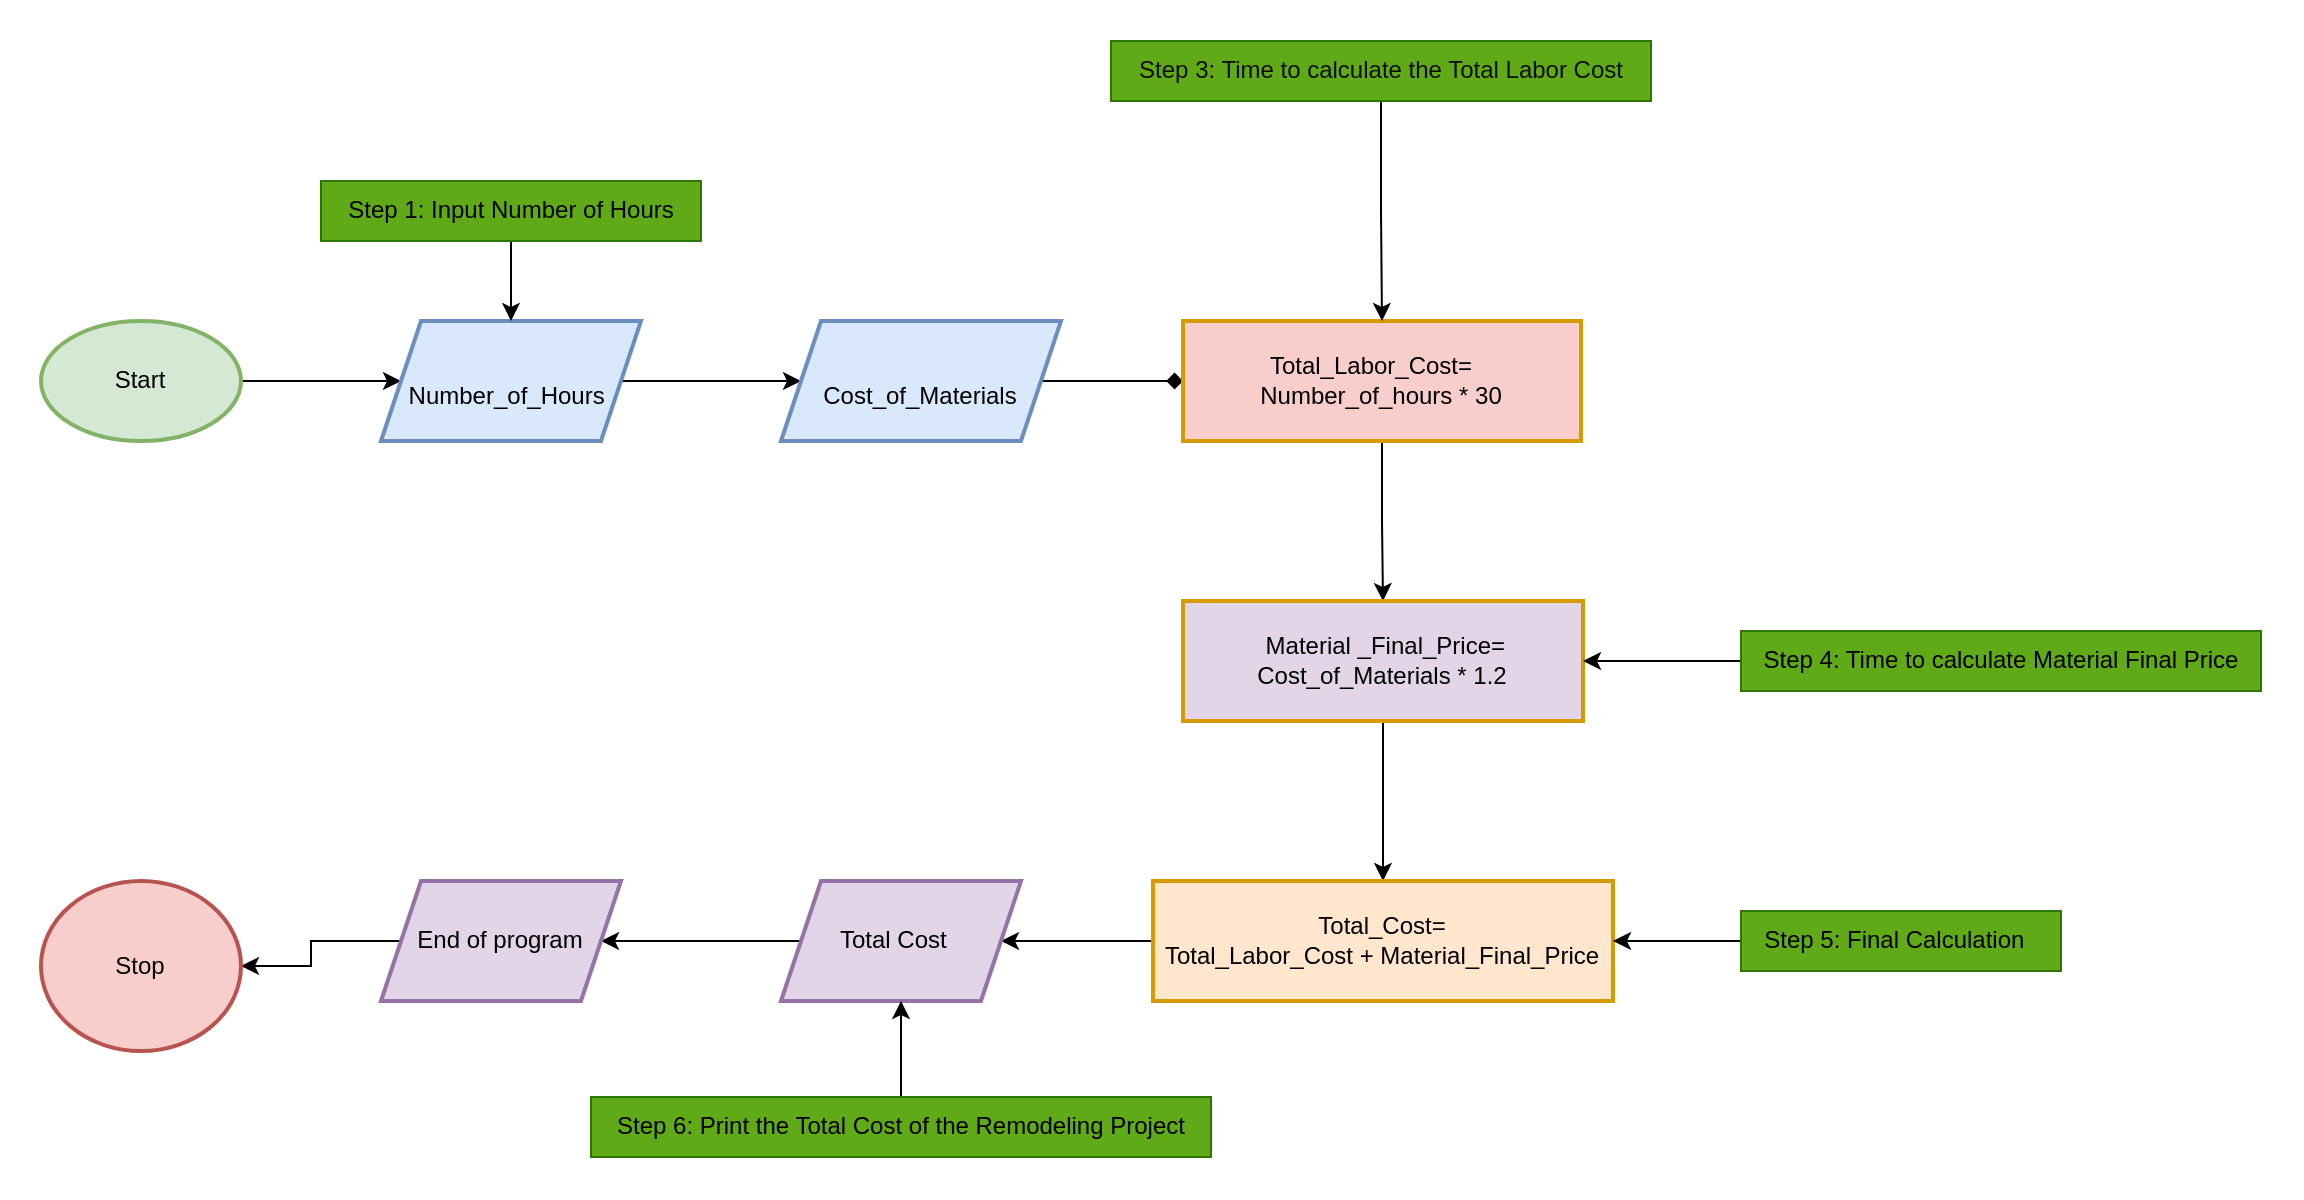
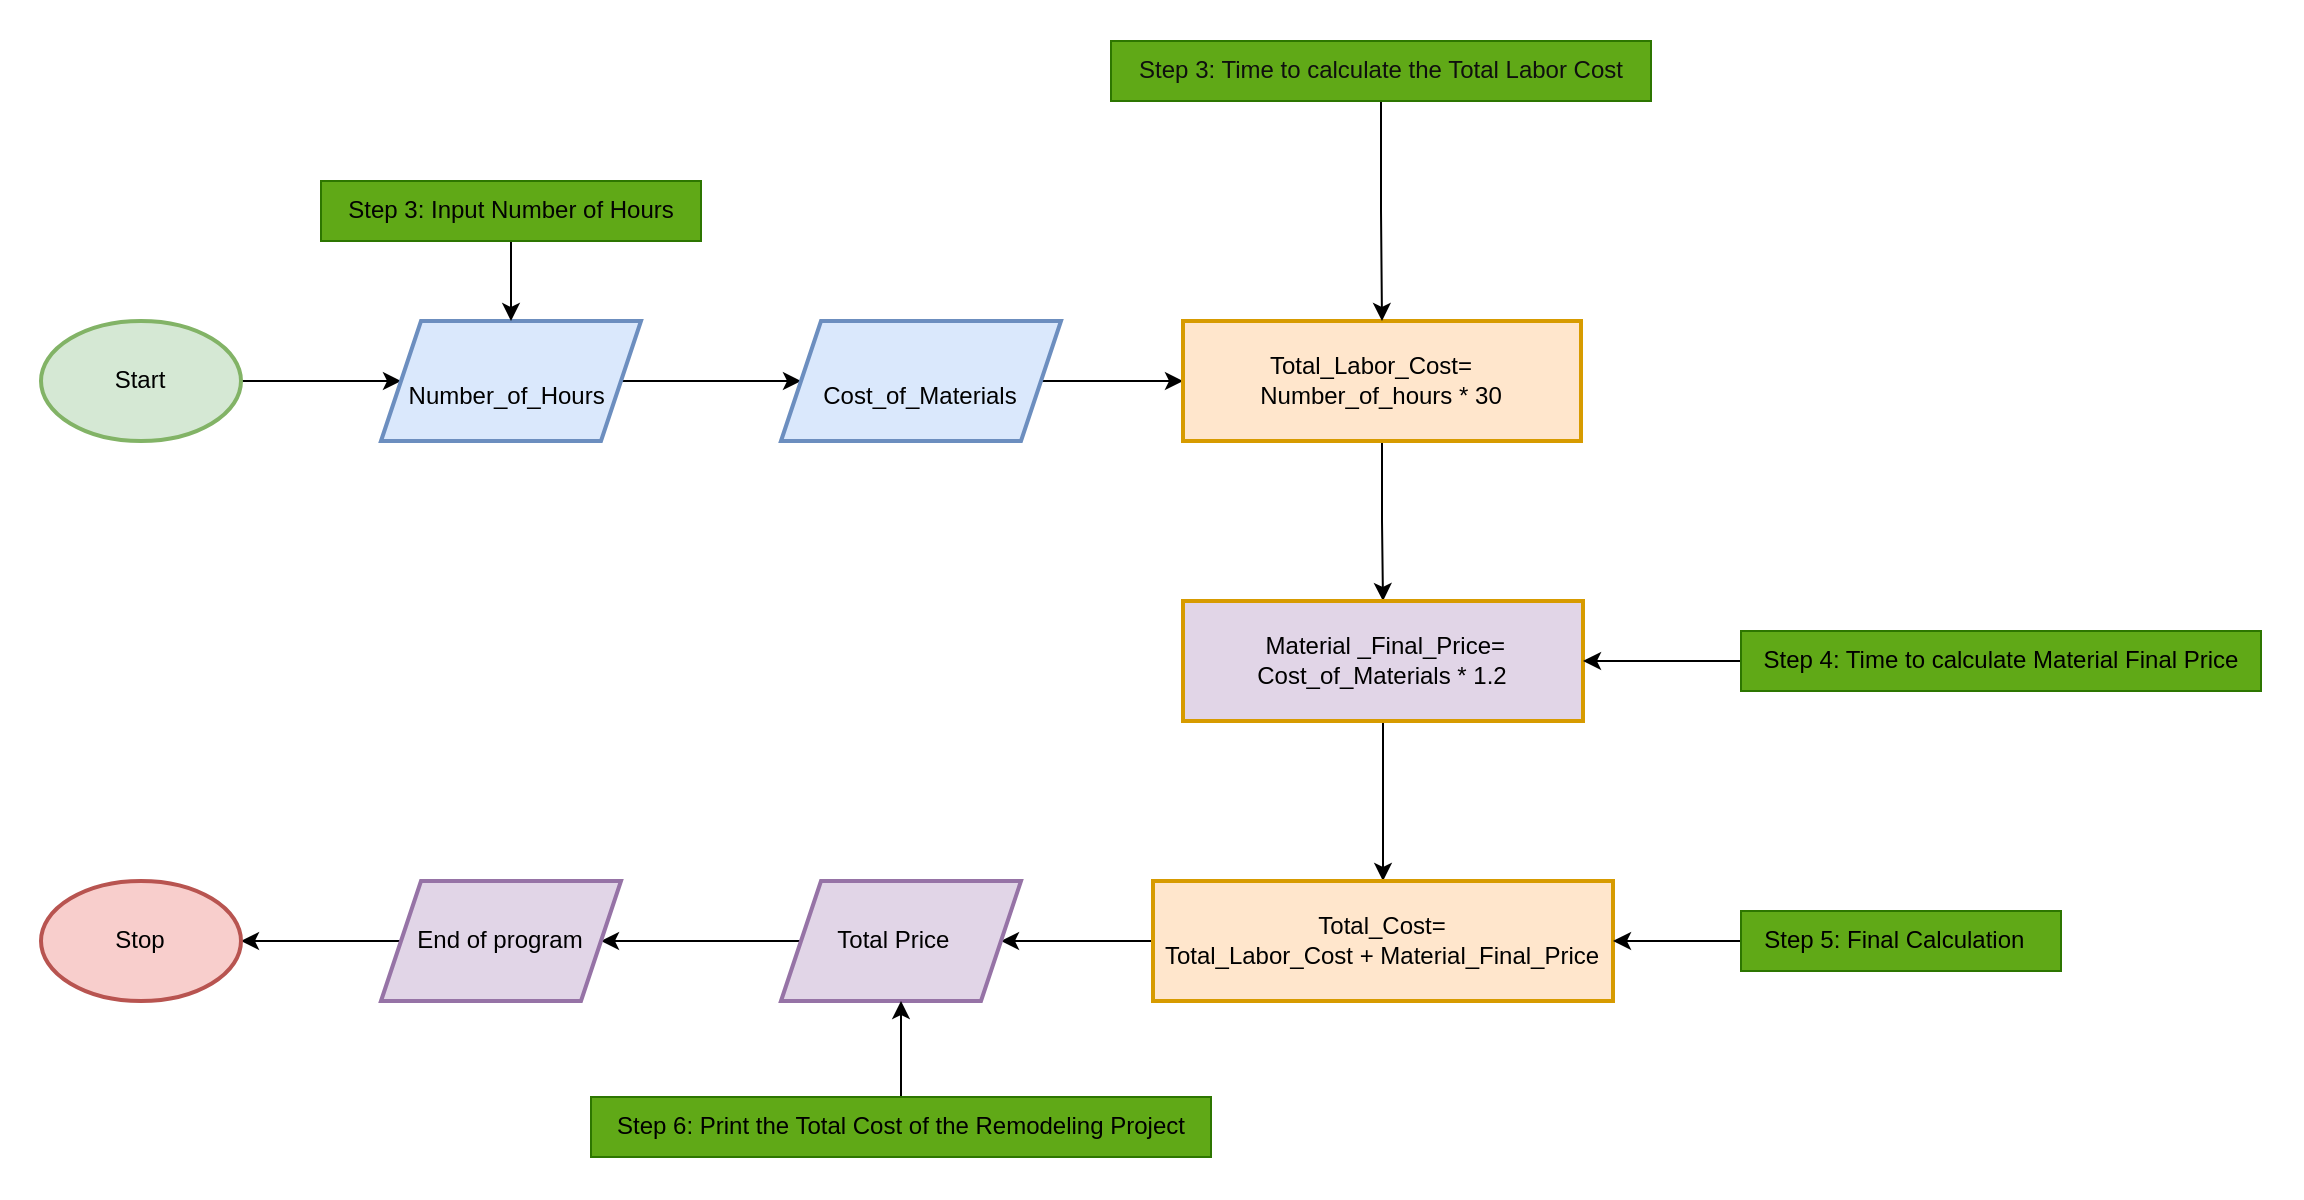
  <mxCell id="0" />
  <mxCell id="1" parent="0" />
  <mxCell id="2" value="" style="edgeStyle=orthogonalEdgeStyle;rounded=0;orthogonalLoop=1;jettySize=auto;html=1;" parent="1" source="3" target="5" edge="1"><mxGeometry relative="1" as="geometry" /></mxCell>
  <mxCell id="3" value="Start" style="strokeWidth=2;html=1;shape=mxgraph.flowchart.start_1;whiteSpace=wrap;fillColor=#d5e8d4;strokeColor=#82b366;" parent="1" vertex="1"><mxGeometry x="20" y="160" width="100" height="60" as="geometry" /></mxCell>
  <mxCell id="4" value="" style="edgeStyle=orthogonalEdgeStyle;rounded=0;orthogonalLoop=1;jettySize=auto;html=1;" parent="1" source="5" target="7" edge="1"><mxGeometry relative="1" as="geometry" /></mxCell>
  <mxCell id="5" value="&amp;nbsp;&lt;br&gt;Number_of_Hours&amp;nbsp;" style="shape=parallelogram;perimeter=parallelogramPerimeter;whiteSpace=wrap;html=1;fixedSize=1;strokeWidth=2;fillColor=#dae8fc;strokeColor=#6c8ebf;" parent="1" vertex="1"><mxGeometry x="190" y="160" width="130" height="60" as="geometry" /></mxCell>
- <mxCell id="6" value="" style="edgeStyle=orthogonalEdgeStyle;rounded=0;orthogonalLoop=1;jettySize=auto;html=1;endArrow=diamond;" parent="1" source="7" target="9" edge="1"><mxGeometry relative="1" as="geometry" /></mxCell>
+ <mxCell id="6" value="" style="edgeStyle=orthogonalEdgeStyle;rounded=0;orthogonalLoop=1;jettySize=auto;html=1;" parent="1" source="7" target="9" edge="1"><mxGeometry relative="1" as="geometry" /></mxCell>
  <mxCell id="7" value="&lt;br&gt;Cost_of_Materials" style="shape=parallelogram;perimeter=parallelogramPerimeter;whiteSpace=wrap;html=1;fixedSize=1;strokeWidth=2;fillColor=#dae8fc;strokeColor=#6c8ebf;" parent="1" vertex="1"><mxGeometry x="390" y="160" width="140" height="60" as="geometry" /></mxCell>
  <mxCell id="8" value="" style="edgeStyle=orthogonalEdgeStyle;rounded=0;orthogonalLoop=1;jettySize=auto;html=1;" parent="1" source="9" target="11" edge="1"><mxGeometry relative="1" as="geometry" /></mxCell>
- <mxCell id="9" value="Total_Labor_Cost=&amp;nbsp; &amp;nbsp;&lt;br&gt;Number_of_hours * 30" style="whiteSpace=wrap;html=1;strokeWidth=2;fillColor=#f8cecc;strokeColor=#d79b00;" parent="1" vertex="1"><mxGeometry x="591" y="160" width="199" height="60" as="geometry" /></mxCell>
+ <mxCell id="9" value="Total_Labor_Cost=&amp;nbsp; &amp;nbsp;&lt;br&gt;Number_of_hours * 30" style="whiteSpace=wrap;html=1;strokeWidth=2;fillColor=#ffe6cc;strokeColor=#d79b00;" parent="1" vertex="1"><mxGeometry x="591" y="160" width="199" height="60" as="geometry" /></mxCell>
  <mxCell id="10" value="" style="edgeStyle=orthogonalEdgeStyle;rounded=0;orthogonalLoop=1;jettySize=auto;html=1;" parent="1" source="11" target="13" edge="1"><mxGeometry relative="1" as="geometry" /></mxCell>
  <mxCell id="11" value="&amp;nbsp;Material _Final_Price=&lt;br&gt;Cost_of_Materials * 1.2" style="whiteSpace=wrap;html=1;strokeWidth=2;fillColor=#e1d5e7;strokeColor=#d79b00;" parent="1" vertex="1"><mxGeometry x="591" y="300" width="200" height="60" as="geometry" /></mxCell>
  <mxCell id="12" value="" style="edgeStyle=orthogonalEdgeStyle;rounded=0;orthogonalLoop=1;jettySize=auto;html=1;" parent="1" source="13" target="15" edge="1"><mxGeometry relative="1" as="geometry" /></mxCell>
  <mxCell id="13" value="Total_Cost=&lt;div&gt;Total_Labor_Cost + Material_Final_Price&lt;/div&gt;" style="whiteSpace=wrap;html=1;strokeWidth=2;fillColor=#ffe6cc;strokeColor=#d79b00;" parent="1" vertex="1"><mxGeometry x="576" y="440" width="230" height="60" as="geometry" /></mxCell>
  <mxCell id="14" value="" style="edgeStyle=orthogonalEdgeStyle;rounded=0;orthogonalLoop=1;jettySize=auto;html=1;" parent="1" source="15" target="17" edge="1"><mxGeometry relative="1" as="geometry" /></mxCell>
- <mxCell id="15" value="Total Cost&amp;nbsp;&amp;nbsp;" style="shape=parallelogram;perimeter=parallelogramPerimeter;whiteSpace=wrap;html=1;fixedSize=1;strokeWidth=2;fillColor=#e1d5e7;strokeColor=#9673a6;" parent="1" vertex="1"><mxGeometry x="390" y="440" width="120" height="60" as="geometry" /></mxCell>
+ <mxCell id="15" value="Total Price&amp;nbsp;&amp;nbsp;" style="shape=parallelogram;perimeter=parallelogramPerimeter;whiteSpace=wrap;html=1;fixedSize=1;strokeWidth=2;fillColor=#e1d5e7;strokeColor=#9673a6;" parent="1" vertex="1"><mxGeometry x="390" y="440" width="120" height="60" as="geometry" /></mxCell>
  <mxCell id="16" value="" style="edgeStyle=orthogonalEdgeStyle;rounded=0;orthogonalLoop=1;jettySize=auto;html=1;" parent="1" source="17" target="18" edge="1"><mxGeometry relative="1" as="geometry" /></mxCell>
  <mxCell id="17" value="End of program" style="shape=parallelogram;perimeter=parallelogramPerimeter;whiteSpace=wrap;html=1;fixedSize=1;strokeWidth=2;fillColor=#e1d5e7;strokeColor=#9673a6;" parent="1" vertex="1"><mxGeometry x="190" y="440" width="120" height="60" as="geometry" /></mxCell>
- <mxCell id="18" value="Stop" style="strokeWidth=2;html=1;shape=mxgraph.flowchart.start_1;whiteSpace=wrap;fillColor=#f8cecc;strokeColor=#b85450;" parent="1" vertex="1"><mxGeometry x="20" y="440" width="100" height="85" as="geometry" /></mxCell>
+ <mxCell id="18" value="Stop" style="strokeWidth=2;html=1;shape=mxgraph.flowchart.start_1;whiteSpace=wrap;fillColor=#f8cecc;strokeColor=#b85450;" parent="1" vertex="1"><mxGeometry x="20" y="440" width="100" height="60" as="geometry" /></mxCell>
  <mxCell id="19" value="" style="edgeStyle=orthogonalEdgeStyle;rounded=0;orthogonalLoop=1;jettySize=auto;html=1;" parent="1" source="20" target="5" edge="1"><mxGeometry relative="1" as="geometry" /></mxCell>
- <mxCell id="20" value="Step 1: Input Number of Hours" style="text;html=1;align=center;verticalAlign=middle;resizable=0;points=[];autosize=1;strokeColor=#2D7600;fillColor=#60a917;fontColor=#030303;" parent="1" vertex="1"><mxGeometry x="160" y="90" width="190" height="30" as="geometry" /></mxCell>
+ <mxCell id="20" value="Step 3: Input Number of Hours" style="text;html=1;align=center;verticalAlign=middle;resizable=0;points=[];autosize=1;strokeColor=#2D7600;fillColor=#60a917;fontColor=#030303;" parent="1" vertex="1"><mxGeometry x="160" y="90" width="190" height="30" as="geometry" /></mxCell>
  <mxCell id="21" value="" style="edgeStyle=orthogonalEdgeStyle;rounded=0;orthogonalLoop=1;jettySize=auto;html=1;" parent="1" source="22" target="9" edge="1"><mxGeometry relative="1" as="geometry" /></mxCell>
  <mxCell id="22" value="Step 3: Time to calculate the Total Labor Cost" style="text;html=1;align=center;verticalAlign=middle;resizable=0;points=[];autosize=1;strokeColor=#2D7600;fillColor=#60a917;fontColor=#0F0F0F;" parent="1" vertex="1"><mxGeometry x="555" y="20" width="270" height="30" as="geometry" /></mxCell>
  <mxCell id="23" value="" style="edgeStyle=orthogonalEdgeStyle;rounded=0;orthogonalLoop=1;jettySize=auto;html=1;" edge="1" parent="1" source="24" target="11"><mxGeometry relative="1" as="geometry" /></mxCell>
  <mxCell id="24" value="Step 4: Time to calculate Material Final Price" style="text;html=1;align=center;verticalAlign=middle;resizable=0;points=[];autosize=1;strokeColor=#2D7600;fillColor=#60a917;fontColor=#000000;" vertex="1" parent="1"><mxGeometry x="870" y="315" width="260" height="30" as="geometry" /></mxCell>
  <mxCell id="25" value="" style="edgeStyle=orthogonalEdgeStyle;rounded=0;orthogonalLoop=1;jettySize=auto;html=1;" edge="1" parent="1" source="26" target="13"><mxGeometry relative="1" as="geometry" /></mxCell>
  <mxCell id="26" value="Step 5: Final Calculation&amp;nbsp;&amp;nbsp;" style="text;html=1;align=center;verticalAlign=middle;resizable=0;points=[];autosize=1;strokeColor=#2D7600;fillColor=#60a917;fontColor=#000000;" vertex="1" parent="1"><mxGeometry x="870" y="455" width="160" height="30" as="geometry" /></mxCell>
  <mxCell id="27" value="" style="edgeStyle=orthogonalEdgeStyle;rounded=0;orthogonalLoop=1;jettySize=auto;html=1;" edge="1" parent="1" source="28" target="15"><mxGeometry relative="1" as="geometry" /></mxCell>
  <mxCell id="28" value="Step 6: Print the Total Cost of the Remodeling Project" style="text;html=1;align=center;verticalAlign=middle;resizable=0;points=[];autosize=1;strokeColor=#2D7600;fillColor=#60a917;fontColor=#000000;" vertex="1" parent="1"><mxGeometry x="295" y="548" width="310" height="30" as="geometry" /></mxCell>
